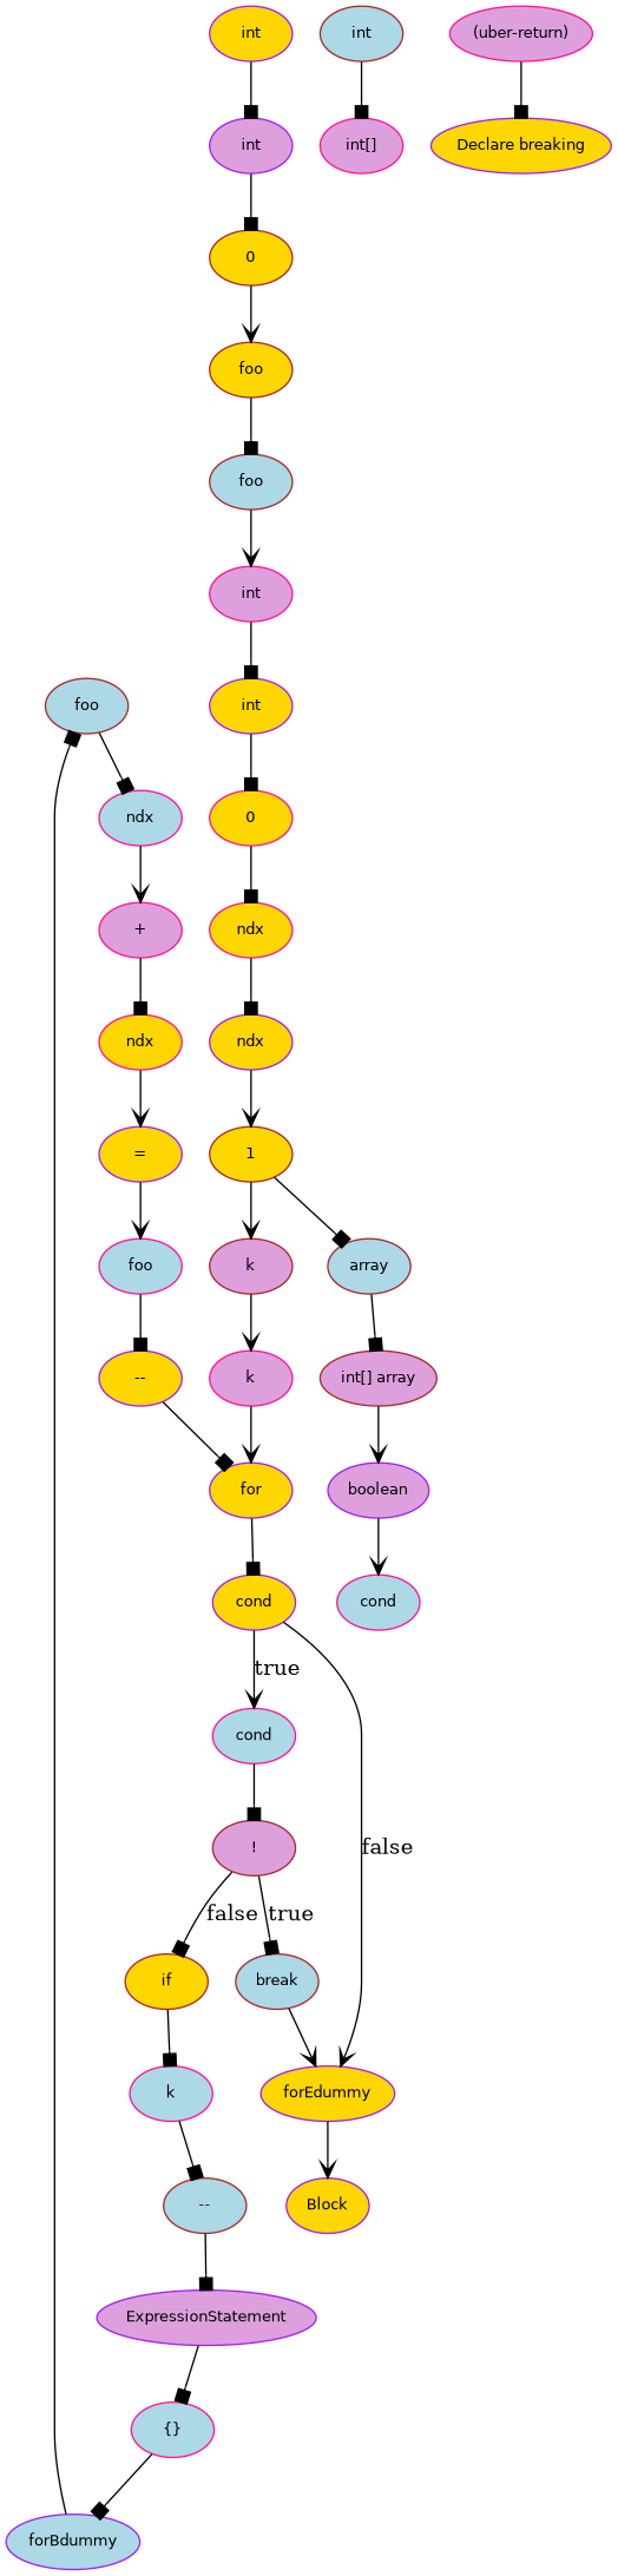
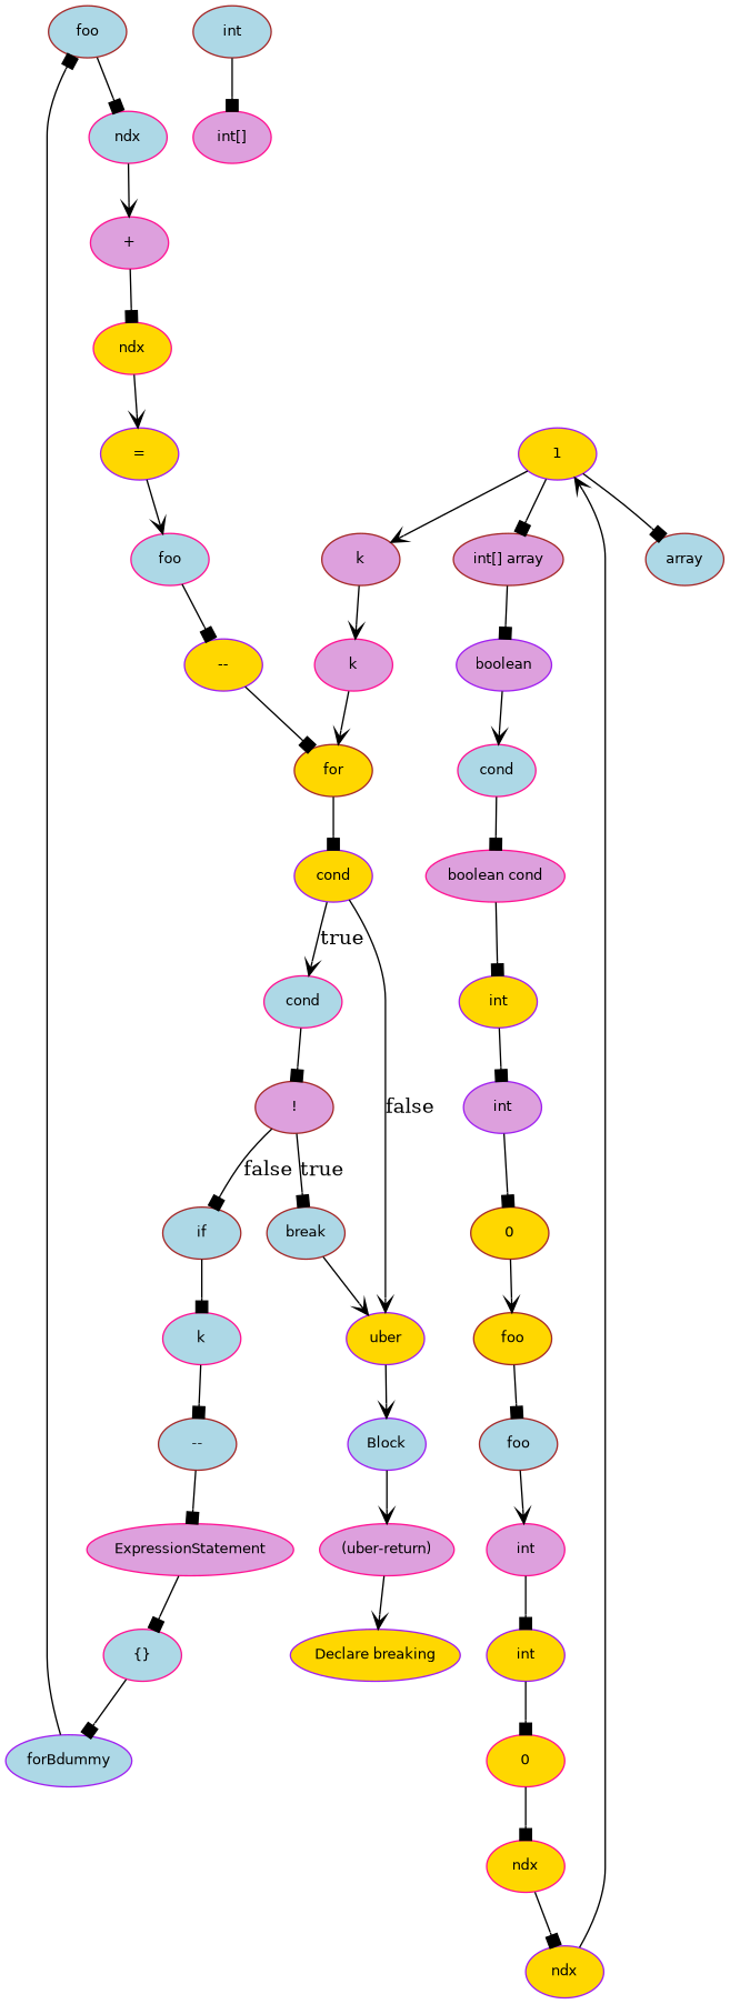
  digraph {
    node [color=deeppink fillcolor=gold fontname=Helvetica fontsize=10 style=filled]
    edge [arrowhead=box]
    n1 [color=brown fillcolor=lightblue label=foo]
    n2 [fillcolor=lightblue label=ndx]
    n3 [fillcolor=plum label="+"]
    n4 [label=ndx]
    n5 [color=purple label="="]
    n6 [fillcolor=lightblue label=foo]
    n7 [color=purple label="--"]
    n8 [color=purple label=cond]
-   n9 [color=purple label=forEdummy]
+   n9 [color=purple label=uber]
    n10 [fillcolor=lightblue label=cond]
-   n11 [color=purple label=Block]
+   n11 [color=purple fillcolor=lightblue label=Block]
    n12 [color=brown fillcolor=plum label="!"]
-   n13 [color=brown label=1]
+   n13 [color=purple label=1]
    n14 [color=brown fillcolor=plum label=k]
    n15 [color=brown fillcolor=lightblue label=array]
    n16 [fillcolor=plum label=k]
-   n17 [color=purple label=for]
+   n17 [color=brown label=for]
    n18 [label=0]
    n19 [label=ndx]
    n20 [color=purple label=ndx]
    n21 [fillcolor=lightblue label=cond]
+   n22 [fillcolor=plum label="boolean cond"]
    n23 [color=purple label=int]
    n24 [color=purple fillcolor=plum label=boolean]
    n25 [color=purple fillcolor=plum label=int]
    n26 [color=purple label=int]
    n27 [color=brown fillcolor=plum label="int[] array"]
    n28 [fillcolor=plum label=int]
    n29 [color=brown fillcolor=lightblue label=int]
    n30 [fillcolor=plum label="int[]"]
    n31 [fillcolor=plum label="(uber-return)"]
    n32 [color=purple fillcolor=lightblue label=forBdummy]
    n33 [color=brown label=0]
    n34 [color=brown label=foo]
    n35 [color=brown fillcolor=lightblue label=foo]
    n36 [color=purple label="Declare breaking"]
    n37 [fillcolor=lightblue label=k]
    n38 [color=brown fillcolor=lightblue label="--"]
-   n39 [color=purple fillcolor=plum label=ExpressionStatement]
+   n39 [fillcolor=plum label=ExpressionStatement]
    n40 [fillcolor=lightblue label="{}"]
    n41 [color=brown fillcolor=lightblue label=break]
-   n42 [color=brown label=if]
+   n42 [color=brown fillcolor=lightblue label=if]
    n1 -> n2
    n2 -> n3 [arrowhead=vee]
    n3 -> n4
    n4 -> n5 [arrowhead=vee]
    n5 -> n6 [arrowhead=vee]
    n6 -> n7
    n7 -> n17
    n8 -> n9 [arrowhead=vee label=false]
    n8 -> n10 [arrowhead=vee label=true]
    n9 -> n11 [arrowhead=vee]
    n10 -> n12
+   n11 -> n31 [arrowhead=vee]
    n12 -> n41 [label=true]
    n12 -> n42 [label=false]
    n13 -> n14 [arrowhead=vee]
    n13 -> n15
    n14 -> n16 [arrowhead=vee]
-   n15 -> n27
+   n13 -> n27
    n16 -> n17 [arrowhead=vee]
    n17 -> n8
    n18 -> n19
    n19 -> n20
    n20 -> n13 [arrowhead=vee]
+   n21 -> n22
+   n22 -> n23
    n23 -> n25
    n24 -> n21 [arrowhead=vee]
    n25 -> n33
    n26 -> n18
-   n27 -> n24 [arrowhead=vee]
+   n27 -> n24
    n28 -> n26
    n29 -> n30
-   n31 -> n36
+   n31 -> n36 [arrowhead=vee]
    n32 -> n1
    n33 -> n34 [arrowhead=vee]
    n34 -> n35
    n35 -> n28 [arrowhead=vee]
    n37 -> n38
    n38 -> n39
    n39 -> n40
    n40 -> n32
    n41 -> n9 [arrowhead=vee]
    n42 -> n37
  }
